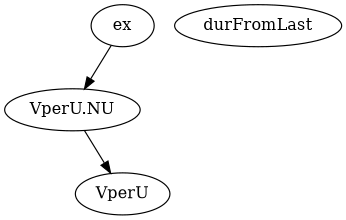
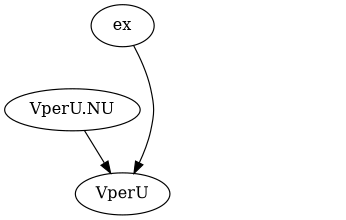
  digraph {
    edge [dir=forward]
    n1 [label="VperU.NU"]
    VperU
-   durFromLast
    ex
    n1 -> VperU
-   ex -> n1
+   ex -> VperU
  }
